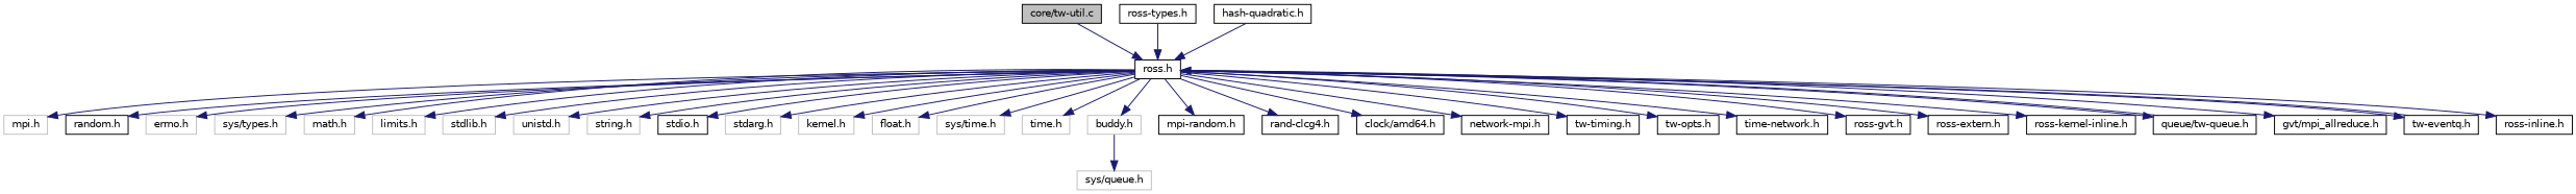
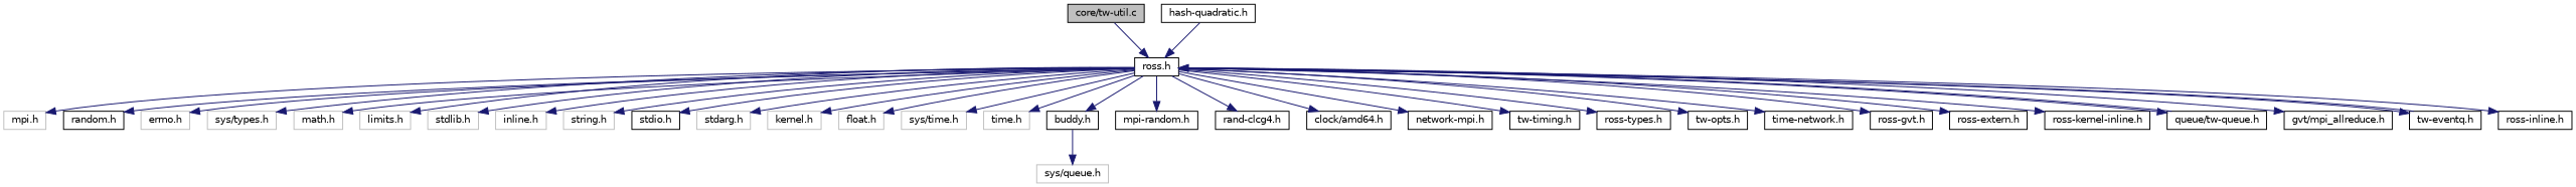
  digraph {
    fontname="DejaVu Sans"
    node [color=black fillcolor=white fontname="DejaVu Sans" fontsize=10 shape=record style=filled]
    edge [color=midnightblue fontname="DejaVu Sans" fontsize=10 labelfontname=Helvetica labelfontsize=10 style=solid]
    n1 [fillcolor=grey75 fontcolor=black height=0.2 label="core/tw-util.c" width=0.4]
    n2 [height=0.2 label="ross.h" width=0.4]
    n3 [color=grey75 height=0.2 label="mpi.h" width=0.4]
    n4 [height=0.2 label="random.h" width=0.4]
    n5 [color=grey75 height=0.2 label="errno.h" width=0.4]
    n6 [color=grey75 height=0.2 label="sys/types.h" width=0.4]
    n7 [color=grey75 height=0.2 label="math.h" width=0.4]
    n8 [color=grey75 height=0.2 label="limits.h" width=0.4]
    n9 [color=grey75 height=0.2 label="stdlib.h" width=0.4]
-   n10 [color=grey75 height=0.2 label="unistd.h" width=0.4]
+   n10 [color=grey75 height=0.2 label="inline.h" width=0.4]
    n11 [color=grey75 height=0.2 label="string.h" width=0.4]
    n12 [height=0.2 label="stdio.h" width=0.4]
    n13 [color=grey75 height=0.2 label="stdarg.h" width=0.4]
    n14 [color=grey75 height=0.2 label="kernel.h" width=0.4]
    n15 [color=grey75 height=0.2 label="float.h" width=0.4]
    n16 [color=grey75 height=0.2 label="sys/time.h" width=0.4]
    n17 [color=grey75 height=0.2 label="time.h" width=0.4]
-   n18 [color=grey75 height=0.2 label="buddy.h" width=0.4]
+   n18 [height=0.2 label="buddy.h" width=0.4]
    n19 [height=0.2 label="mpi-random.h" width=0.4]
    n20 [height=0.2 label="rand-clcg4.h" width=0.4]
    n21 [height=0.2 label="clock/amd64.h" width=0.4]
    n22 [height=0.2 label="network-mpi.h" width=0.4]
    n23 [height=0.2 label="tw-timing.h" width=0.4]
    n24 [height=0.2 label="ross-types.h" width=0.4]
    n25 [height=0.2 label="tw-opts.h" width=0.4]
    n26 [height=0.2 label="time-network.h" width=0.4]
    n27 [height=0.2 label="ross-gvt.h" width=0.4]
    n28 [height=0.2 label="ross-extern.h" width=0.4]
    n29 [height=0.2 label="ross-kernel-inline.h" width=0.4]
    n30 [height=0.2 label="queue/tw-queue.h" width=0.4]
    n31 [height=0.2 label="gvt/mpi_allreduce.h" width=0.4]
    n32 [height=0.2 label="tw-eventq.h" width=0.4]
    n33 [height=0.2 label="ross-inline.h" width=0.4]
    n34 [color=grey75 height=0.2 label="sys/queue.h" width=0.4]
    n35 [height=0.2 label="hash-quadratic.h" width=0.4]
    n1 -> n2
    n2 -> n3
    n2 -> n4
    n2 -> n5
    n2 -> n6
    n2 -> n7
    n2 -> n8
    n2 -> n9
    n2 -> n10
    n2 -> n11
    n2 -> n12
    n2 -> n13
    n2 -> n14
    n2 -> n15
    n2 -> n16
    n2 -> n17
    n2 -> n18
    n2 -> n19
    n2 -> n20
    n2 -> n21
    n2 -> n22
    n2 -> n23
-   n24 -> n2
+   n2 -> n24
    n2 -> n25
    n2 -> n26
    n2 -> n27
    n2 -> n28
    n2 -> n29
    n2 -> n30
    n2 -> n31
    n2 -> n32
    n2 -> n33
    n18 -> n34
    n30 -> n2
    n32 -> n2
    n35 -> n2
  }
